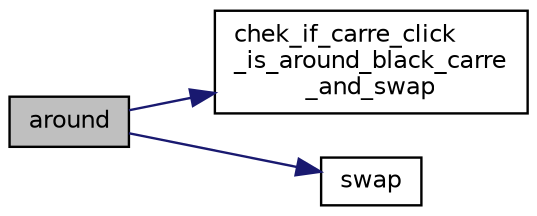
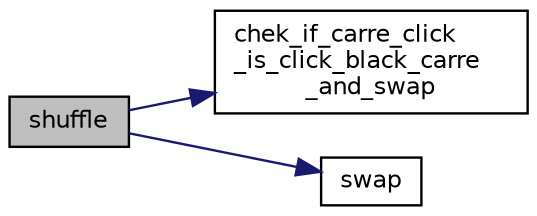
  digraph {
    rankdir=LR
    node [color=black fillcolor=white fontname=Helvetica fontsize=10 shape=record style=filled]
    edge [color=midnightblue fontname=Helvetica fontsize=10 labelfontname=Helvetica labelfontsize=10 style=solid]
-   n1 [fillcolor=grey75 fontcolor=black height=0.2 label=around width=0.4]
-   n2 [height=0.2 label="chek_if_carre_click\l_is_around_black_carre\l_and_swap" width=0.4]
+   n1 [fillcolor=grey75 fontcolor=black height=0.2 label=shuffle width=0.4]
+   n2 [height=0.2 label="chek_if_carre_click\l_is_click_black_carre\l_and_swap" width=0.4]
    n3 [height=0.2 label=swap width=0.4]
    n1 -> n2
    n1 -> n3
  }
